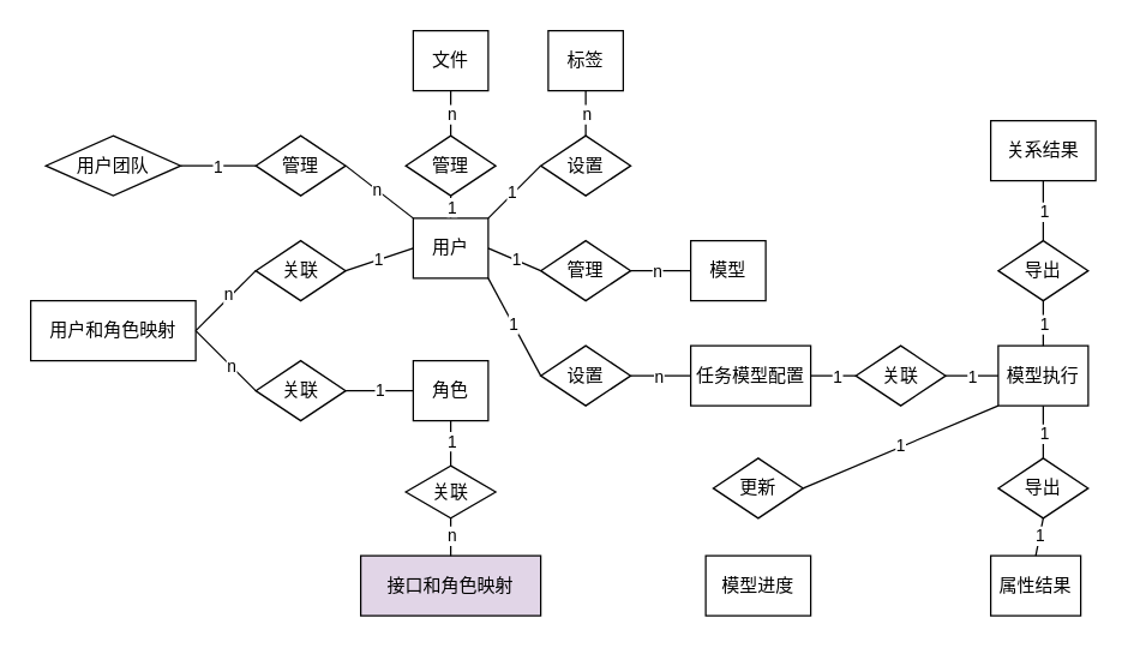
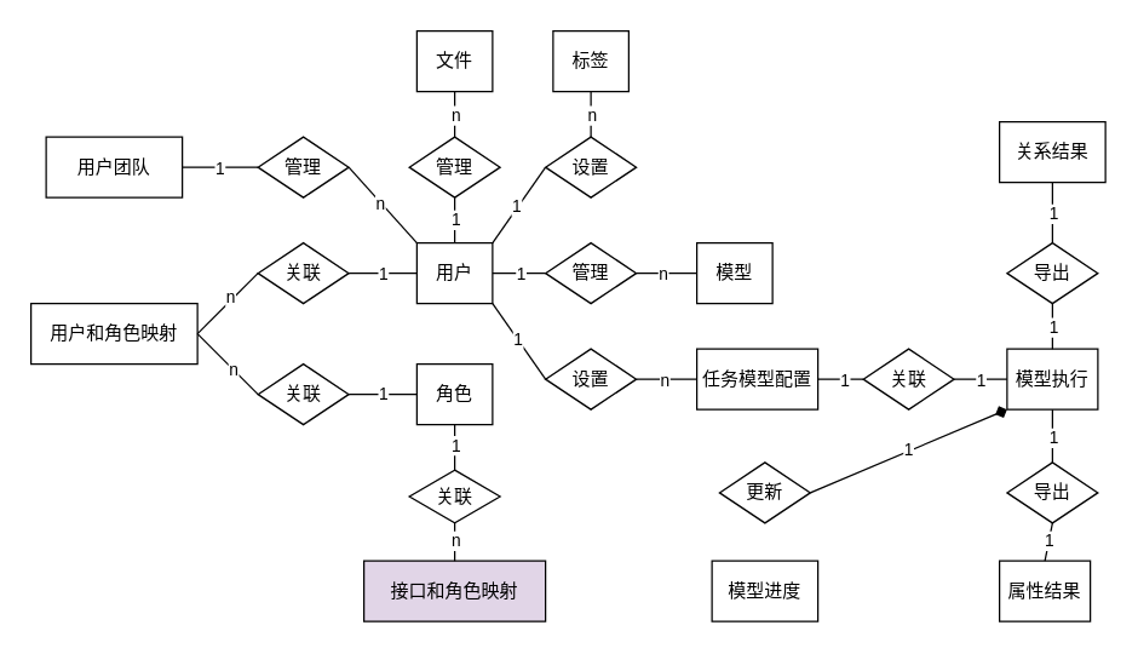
  <mxCell id="0" />
  <mxCell id="1" parent="0" />
  <mxCell id="2" value="模型进度" style="rounded=0;whiteSpace=wrap;html=1;" vertex="1" parent="1"><mxGeometry x="470" y="370" width="70" height="40" as="geometry" /></mxCell>
  <mxCell id="3" value="模型" style="rounded=0;whiteSpace=wrap;html=1;" vertex="1" parent="1"><mxGeometry x="460" y="160" width="50" height="40" as="geometry" /></mxCell>
  <mxCell id="4" value="模型执行" style="rounded=0;whiteSpace=wrap;html=1;" vertex="1" parent="1"><mxGeometry x="665" y="230" width="60" height="40" as="geometry" /></mxCell>
  <mxCell id="5" value="任务模型配置" style="rounded=0;whiteSpace=wrap;html=1;" vertex="1" parent="1"><mxGeometry x="460" y="230" width="80" height="40" as="geometry" /></mxCell>
  <mxCell id="6" value="关系结果" style="rounded=0;whiteSpace=wrap;html=1;" vertex="1" parent="1"><mxGeometry x="660" y="80" width="70" height="40" as="geometry" /></mxCell>
  <mxCell id="7" value="属性结果" style="rounded=0;whiteSpace=wrap;html=1;" vertex="1" parent="1"><mxGeometry x="660" y="370" width="60" height="40" as="geometry" /></mxCell>
  <mxCell id="8" value="标签" style="rounded=0;whiteSpace=wrap;html=1;" vertex="1" parent="1"><mxGeometry x="365" y="20" width="50" height="40" as="geometry" /></mxCell>
  <mxCell id="9" value="文件" style="rounded=0;whiteSpace=wrap;html=1;" vertex="1" parent="1"><mxGeometry x="275" y="20" width="50" height="40" as="geometry" /></mxCell>
- <mxCell id="10" value="用户团队" style="rhombus;whiteSpace=wrap;html=1;" vertex="1" parent="1"><mxGeometry x="30" y="90" width="90" height="40" as="geometry" /></mxCell>
+ <mxCell id="10" value="用户团队" style="rounded=0;whiteSpace=wrap;html=1;" vertex="1" parent="1"><mxGeometry x="30" y="90" width="90" height="40" as="geometry" /></mxCell>
  <mxCell id="11" value="用户和角色映射" style="rounded=0;whiteSpace=wrap;html=1;" vertex="1" parent="1"><mxGeometry x="20" y="200" width="110" height="40" as="geometry" /></mxCell>
  <mxCell id="12" value="接口和角色映射" style="rounded=0;whiteSpace=wrap;html=1;fillColor=#e1d5e7;" vertex="1" parent="1"><mxGeometry x="240" y="370" width="120" height="40" as="geometry" /></mxCell>
  <mxCell id="13" value="角色" style="rounded=0;whiteSpace=wrap;html=1;" vertex="1" parent="1"><mxGeometry x="275" y="240" width="50" height="40" as="geometry" /></mxCell>
- <mxCell id="14" value="用户" style="rounded=0;whiteSpace=wrap;html=1;" vertex="1" parent="1"><mxGeometry x="275" y="145" width="50" height="40" as="geometry" /></mxCell>
+ <mxCell id="14" value="用户" style="rounded=0;whiteSpace=wrap;html=1;" vertex="1" parent="1"><mxGeometry x="275" y="160" width="50" height="40" as="geometry" /></mxCell>
  <mxCell id="15" value="关联" style="rhombus;whiteSpace=wrap;html=1;" vertex="1" parent="1"><mxGeometry x="170" y="160" width="60" height="40" as="geometry" /></mxCell>
  <mxCell id="16" value="关联" style="rhombus;whiteSpace=wrap;html=1;" vertex="1" parent="1"><mxGeometry x="170" y="240" width="60" height="40" as="geometry" /></mxCell>
  <mxCell id="17" value="" style="endArrow=none;html=1;rounded=0;exitX=1;exitY=0.5;exitDx=0;exitDy=0;entryX=0;entryY=0.5;entryDx=0;entryDy=0;" edge="1" parent="1" source="11" target="15"><mxGeometry width="50" height="50" relative="1" as="geometry"><mxPoint x="320" y="250" as="sourcePoint" /><mxPoint x="370" y="200" as="targetPoint" /></mxGeometry></mxCell>
  <mxCell id="18" value="n" style="edgeLabel;html=1;align=center;verticalAlign=middle;resizable=0;points=[];" vertex="1" connectable="0" parent="17"><mxGeometry x="0.171" y="2" relative="1" as="geometry"><mxPoint as="offset" /></mxGeometry></mxCell>
  <mxCell id="19" value="" style="endArrow=none;html=1;rounded=0;exitX=1;exitY=0.5;exitDx=0;exitDy=0;entryX=0;entryY=0.5;entryDx=0;entryDy=0;" edge="1" parent="1" source="11" target="16"><mxGeometry width="50" height="50" relative="1" as="geometry"><mxPoint x="140" y="220" as="sourcePoint" /><mxPoint x="210" y="165" as="targetPoint" /></mxGeometry></mxCell>
  <mxCell id="20" value="n" style="edgeLabel;html=1;align=center;verticalAlign=middle;resizable=0;points=[];" vertex="1" connectable="0" parent="19"><mxGeometry x="0.175" relative="1" as="geometry"><mxPoint as="offset" /></mxGeometry></mxCell>
  <mxCell id="21" value="" style="endArrow=none;html=1;rounded=0;exitX=1;exitY=0.5;exitDx=0;exitDy=0;entryX=0;entryY=0.5;entryDx=0;entryDy=0;" edge="1" parent="1" source="15" target="14"><mxGeometry width="50" height="50" relative="1" as="geometry"><mxPoint x="140" y="230" as="sourcePoint" /><mxPoint x="210" y="165" as="targetPoint" /></mxGeometry></mxCell>
  <mxCell id="22" value="1" style="edgeLabel;html=1;align=center;verticalAlign=middle;resizable=0;points=[];" vertex="1" connectable="0" parent="21"><mxGeometry x="-0.043" relative="1" as="geometry"><mxPoint as="offset" /></mxGeometry></mxCell>
  <mxCell id="23" value="" style="endArrow=none;html=1;rounded=0;exitX=1;exitY=0.5;exitDx=0;exitDy=0;entryX=0;entryY=0.5;entryDx=0;entryDy=0;" edge="1" parent="1" source="16" target="13"><mxGeometry width="50" height="50" relative="1" as="geometry"><mxPoint x="320" y="165" as="sourcePoint" /><mxPoint x="370" y="165" as="targetPoint" /></mxGeometry></mxCell>
  <mxCell id="24" value="1" style="edgeLabel;html=1;align=center;verticalAlign=middle;resizable=0;points=[];" vertex="1" connectable="0" parent="23"><mxGeometry x="-0.043" y="1" relative="1" as="geometry"><mxPoint as="offset" /></mxGeometry></mxCell>
  <mxCell id="25" value="" style="endArrow=none;html=1;rounded=0;entryX=0.5;entryY=0;entryDx=0;entryDy=0;" edge="1" parent="1" source="27" target="12"><mxGeometry width="50" height="50" relative="1" as="geometry"><mxPoint x="235" y="265" as="sourcePoint" /><mxPoint x="285" y="265" as="targetPoint" /></mxGeometry></mxCell>
  <mxCell id="26" value="n" style="edgeLabel;html=1;align=center;verticalAlign=middle;resizable=0;points=[];" vertex="1" connectable="0" parent="25"><mxGeometry x="-0.124" relative="1" as="geometry"><mxPoint as="offset" /></mxGeometry></mxCell>
  <mxCell id="27" value="关联" style="rhombus;whiteSpace=wrap;html=1;" vertex="1" parent="1"><mxGeometry x="270" y="310" width="60" height="35" as="geometry" /></mxCell>
  <mxCell id="28" value="" style="endArrow=none;html=1;rounded=0;entryX=0.5;entryY=0;entryDx=0;entryDy=0;exitX=0.5;exitY=1;exitDx=0;exitDy=0;" edge="1" parent="1" source="13" target="27"><mxGeometry width="50" height="50" relative="1" as="geometry"><mxPoint x="390" y="405" as="sourcePoint" /><mxPoint x="390" y="430" as="targetPoint" /></mxGeometry></mxCell>
  <mxCell id="29" value="1" style="edgeLabel;html=1;align=center;verticalAlign=middle;resizable=0;points=[];" vertex="1" connectable="0" parent="28"><mxGeometry x="-0.117" relative="1" as="geometry"><mxPoint as="offset" /></mxGeometry></mxCell>
  <mxCell id="30" value="管理" style="rhombus;whiteSpace=wrap;html=1;" vertex="1" parent="1"><mxGeometry x="360" y="160" width="60" height="40" as="geometry" /></mxCell>
  <mxCell id="31" value="管理" style="rhombus;whiteSpace=wrap;html=1;" vertex="1" parent="1"><mxGeometry x="270" y="90" width="60" height="40" as="geometry" /></mxCell>
  <mxCell id="32" value="" style="endArrow=none;html=1;rounded=0;exitX=1;exitY=0.5;exitDx=0;exitDy=0;entryX=0;entryY=0.5;entryDx=0;entryDy=0;" edge="1" parent="1" source="14" target="30"><mxGeometry width="50" height="50" relative="1" as="geometry"><mxPoint x="350" y="210" as="sourcePoint" /><mxPoint x="395" y="210" as="targetPoint" /></mxGeometry></mxCell>
  <mxCell id="33" value="1" style="edgeLabel;html=1;align=center;verticalAlign=middle;resizable=0;points=[];" vertex="1" connectable="0" parent="32"><mxGeometry x="0.049" relative="1" as="geometry"><mxPoint as="offset" /></mxGeometry></mxCell>
  <mxCell id="34" value="" style="endArrow=none;html=1;rounded=0;exitX=1;exitY=0.5;exitDx=0;exitDy=0;entryX=0;entryY=0.5;entryDx=0;entryDy=0;" edge="1" parent="1" source="30" target="3"><mxGeometry width="50" height="50" relative="1" as="geometry"><mxPoint x="425" y="200" as="sourcePoint" /><mxPoint x="460" y="200" as="targetPoint" /></mxGeometry></mxCell>
  <mxCell id="35" value="n" style="edgeLabel;html=1;align=center;verticalAlign=middle;resizable=0;points=[];" vertex="1" connectable="0" parent="34"><mxGeometry x="-0.153" relative="1" as="geometry"><mxPoint as="offset" /></mxGeometry></mxCell>
  <mxCell id="36" value="" style="endArrow=none;html=1;rounded=0;exitX=0.5;exitY=1;exitDx=0;exitDy=0;" edge="1" parent="1" source="31" target="14"><mxGeometry width="50" height="50" relative="1" as="geometry"><mxPoint x="335" y="190" as="sourcePoint" /><mxPoint x="370" y="190" as="targetPoint" /></mxGeometry></mxCell>
  <mxCell id="37" value="1" style="edgeLabel;html=1;align=center;verticalAlign=middle;resizable=0;points=[];" vertex="1" connectable="0" parent="36"><mxGeometry x="-0.063" relative="1" as="geometry"><mxPoint as="offset" /></mxGeometry></mxCell>
  <mxCell id="38" value="" style="endArrow=none;html=1;rounded=0;exitX=0.5;exitY=1;exitDx=0;exitDy=0;entryX=0.5;entryY=0;entryDx=0;entryDy=0;" edge="1" parent="1" source="9" target="31"><mxGeometry width="50" height="50" relative="1" as="geometry"><mxPoint x="310" y="140" as="sourcePoint" /><mxPoint x="300" y="100" as="targetPoint" /></mxGeometry></mxCell>
  <mxCell id="39" value="n" style="edgeLabel;html=1;align=center;verticalAlign=middle;resizable=0;points=[];" vertex="1" connectable="0" parent="38"><mxGeometry x="-0.009" relative="1" as="geometry"><mxPoint as="offset" /></mxGeometry></mxCell>
  <mxCell id="40" value="设置" style="rhombus;whiteSpace=wrap;html=1;" vertex="1" parent="1"><mxGeometry x="360" y="90" width="60" height="40" as="geometry" /></mxCell>
  <mxCell id="41" value="" style="endArrow=none;html=1;rounded=0;exitX=0;exitY=0.5;exitDx=0;exitDy=0;entryX=1;entryY=0;entryDx=0;entryDy=0;" edge="1" parent="1" source="40" target="14"><mxGeometry width="50" height="50" relative="1" as="geometry"><mxPoint x="310" y="140" as="sourcePoint" /><mxPoint x="310" y="170" as="targetPoint" /></mxGeometry></mxCell>
  <mxCell id="42" value="1" style="edgeLabel;html=1;align=center;verticalAlign=middle;resizable=0;points=[];" vertex="1" connectable="0" parent="41"><mxGeometry x="0.05" y="-1" relative="1" as="geometry"><mxPoint as="offset" /></mxGeometry></mxCell>
  <mxCell id="43" value="" style="endArrow=none;html=1;rounded=0;exitX=0.5;exitY=1;exitDx=0;exitDy=0;entryX=0.5;entryY=0;entryDx=0;entryDy=0;" edge="1" parent="1" source="8" target="40"><mxGeometry width="50" height="50" relative="1" as="geometry"><mxPoint x="310" y="70" as="sourcePoint" /><mxPoint x="310" y="100" as="targetPoint" /></mxGeometry></mxCell>
  <mxCell id="44" value="n" style="edgeLabel;html=1;align=center;verticalAlign=middle;resizable=0;points=[];" vertex="1" connectable="0" parent="43"><mxGeometry x="0.027" relative="1" as="geometry"><mxPoint as="offset" /></mxGeometry></mxCell>
  <mxCell id="45" value="" style="endArrow=none;html=1;rounded=0;entryX=1;entryY=1;entryDx=0;entryDy=0;exitX=0;exitY=0.5;exitDx=0;exitDy=0;" edge="1" parent="1" source="47" target="14"><mxGeometry width="50" height="50" relative="1" as="geometry"><mxPoint x="390" y="250" as="sourcePoint" /><mxPoint x="330" y="200" as="targetPoint" /></mxGeometry></mxCell>
  <mxCell id="46" value="1" style="edgeLabel;html=1;align=center;verticalAlign=middle;resizable=0;points=[];" vertex="1" connectable="0" parent="45"><mxGeometry x="0.047" relative="1" as="geometry"><mxPoint as="offset" /></mxGeometry></mxCell>
  <mxCell id="47" value="设置" style="rhombus;whiteSpace=wrap;html=1;" vertex="1" parent="1"><mxGeometry x="360" y="230" width="60" height="40" as="geometry" /></mxCell>
  <mxCell id="48" value="" style="endArrow=none;html=1;rounded=0;exitX=1;exitY=0.5;exitDx=0;exitDy=0;entryX=0;entryY=0.5;entryDx=0;entryDy=0;" edge="1" parent="1" source="47" target="5"><mxGeometry width="50" height="50" relative="1" as="geometry"><mxPoint x="430" y="190" as="sourcePoint" /><mxPoint x="470" y="190" as="targetPoint" /></mxGeometry></mxCell>
  <mxCell id="49" value="n" style="edgeLabel;html=1;align=center;verticalAlign=middle;resizable=0;points=[];" vertex="1" connectable="0" parent="48"><mxGeometry x="-0.077" relative="1" as="geometry"><mxPoint as="offset" /></mxGeometry></mxCell>
  <mxCell id="50" value="更新" style="rhombus;whiteSpace=wrap;html=1;" vertex="1" parent="1"><mxGeometry x="475" y="305" width="60" height="40" as="geometry" /></mxCell>
  <mxCell id="51" value="导出" style="rhombus;whiteSpace=wrap;html=1;" vertex="1" parent="1"><mxGeometry x="665" y="305" width="60" height="40" as="geometry" /></mxCell>
  <mxCell id="52" value="导出" style="rhombus;whiteSpace=wrap;html=1;" vertex="1" parent="1"><mxGeometry x="665" y="160" width="60" height="40" as="geometry" /></mxCell>
  <mxCell id="53" value="" style="endArrow=none;html=1;rounded=0;exitX=0.5;exitY=1;exitDx=0;exitDy=0;entryX=0.5;entryY=0;entryDx=0;entryDy=0;" edge="1" parent="1" source="51" target="7"><mxGeometry width="50" height="50" relative="1" as="geometry"><mxPoint x="775" y="350" as="sourcePoint" /><mxPoint x="815" y="350" as="targetPoint" /></mxGeometry></mxCell>
  <mxCell id="54" value="1" style="edgeLabel;html=1;align=center;verticalAlign=middle;resizable=0;points=[];" vertex="1" connectable="0" parent="53"><mxGeometry x="-0.076" relative="1" as="geometry"><mxPoint as="offset" /></mxGeometry></mxCell>
  <mxCell id="55" value="" style="endArrow=none;html=1;rounded=0;exitX=0.5;exitY=0;exitDx=0;exitDy=0;entryX=0.5;entryY=1;entryDx=0;entryDy=0;" edge="1" parent="1" source="51" target="4"><mxGeometry width="50" height="50" relative="1" as="geometry"><mxPoint x="505" y="200" as="sourcePoint" /><mxPoint x="545" y="200" as="targetPoint" /></mxGeometry></mxCell>
  <mxCell id="56" value="1" style="edgeLabel;html=1;align=center;verticalAlign=middle;resizable=0;points=[];" vertex="1" connectable="0" parent="55"><mxGeometry x="-0.043" relative="1" as="geometry"><mxPoint as="offset" /></mxGeometry></mxCell>
  <mxCell id="57" value="" style="endArrow=none;html=1;rounded=0;entryX=0.5;entryY=1;entryDx=0;entryDy=0;" edge="1" parent="1" source="4" target="52"><mxGeometry width="50" height="50" relative="1" as="geometry"><mxPoint x="515" y="210" as="sourcePoint" /><mxPoint x="555" y="210" as="targetPoint" /></mxGeometry></mxCell>
  <mxCell id="58" value="1" style="edgeLabel;html=1;align=center;verticalAlign=middle;resizable=0;points=[];" vertex="1" connectable="0" parent="57"><mxGeometry x="-0.003" relative="1" as="geometry"><mxPoint as="offset" /></mxGeometry></mxCell>
  <mxCell id="59" value="" style="endArrow=none;html=1;rounded=0;entryX=0.5;entryY=1;entryDx=0;entryDy=0;" edge="1" parent="1" source="52" target="6"><mxGeometry width="50" height="50" relative="1" as="geometry"><mxPoint x="525" y="220" as="sourcePoint" /><mxPoint x="565" y="220" as="targetPoint" /></mxGeometry></mxCell>
  <mxCell id="60" value="1" style="edgeLabel;html=1;align=center;verticalAlign=middle;resizable=0;points=[];" vertex="1" connectable="0" parent="59"><mxGeometry x="0.003" relative="1" as="geometry"><mxPoint as="offset" /></mxGeometry></mxCell>
- <mxCell id="61" value="" style="endArrow=none;html=1;rounded=0;exitX=1;exitY=0.5;exitDx=0;exitDy=0;entryX=0;entryY=1;entryDx=0;entryDy=0;" edge="1" parent="1" source="50" target="4"><mxGeometry width="50" height="50" relative="1" as="geometry"><mxPoint x="640" y="315" as="sourcePoint" /><mxPoint x="640" y="280" as="targetPoint" /></mxGeometry></mxCell>
+ <mxCell id="61" value="" style="endArrow=diamond;html=1;rounded=0;exitX=1;exitY=0.5;exitDx=0;exitDy=0;entryX=0;entryY=1;entryDx=0;entryDy=0;" edge="1" parent="1" source="50" target="4"><mxGeometry width="50" height="50" relative="1" as="geometry"><mxPoint x="640" y="315" as="sourcePoint" /><mxPoint x="640" y="280" as="targetPoint" /></mxGeometry></mxCell>
  <mxCell id="62" value="1" style="edgeLabel;html=1;align=center;verticalAlign=middle;resizable=0;points=[];" vertex="1" connectable="0" parent="61"><mxGeometry x="-0.012" y="1" relative="1" as="geometry"><mxPoint as="offset" /></mxGeometry></mxCell>
  <mxCell id="63" value="关联" style="rhombus;whiteSpace=wrap;html=1;" vertex="1" parent="1"><mxGeometry x="570" y="230" width="60" height="40" as="geometry" /></mxCell>
  <mxCell id="64" value="" style="endArrow=none;html=1;rounded=0;entryX=1;entryY=0.5;entryDx=0;entryDy=0;exitX=0;exitY=0.5;exitDx=0;exitDy=0;" edge="1" parent="1" source="63" target="5"><mxGeometry width="50" height="50" relative="1" as="geometry"><mxPoint x="705" y="170" as="sourcePoint" /><mxPoint x="705" y="130" as="targetPoint" /></mxGeometry></mxCell>
  <mxCell id="65" value="1" style="edgeLabel;html=1;align=center;verticalAlign=middle;resizable=0;points=[];" vertex="1" connectable="0" parent="64"><mxGeometry x="-0.104" relative="1" as="geometry"><mxPoint as="offset" /></mxGeometry></mxCell>
  <mxCell id="66" value="" style="endArrow=none;html=1;rounded=0;exitX=0;exitY=0.5;exitDx=0;exitDy=0;" edge="1" parent="1" source="4"><mxGeometry width="50" height="50" relative="1" as="geometry"><mxPoint x="580" y="260" as="sourcePoint" /><mxPoint x="630" y="250" as="targetPoint" /></mxGeometry></mxCell>
  <mxCell id="67" value="1" style="edgeLabel;html=1;align=center;verticalAlign=middle;resizable=0;points=[];" vertex="1" connectable="0" parent="66"><mxGeometry x="0.021" relative="1" as="geometry"><mxPoint as="offset" /></mxGeometry></mxCell>
  <mxCell id="68" value="管理" style="rhombus;whiteSpace=wrap;html=1;" vertex="1" parent="1"><mxGeometry x="170" y="90" width="60" height="40" as="geometry" /></mxCell>
  <mxCell id="69" value="" style="endArrow=none;html=1;rounded=0;entryX=1;entryY=0.5;entryDx=0;entryDy=0;exitX=0;exitY=0.5;exitDx=0;exitDy=0;" edge="1" parent="1" source="68" target="10"><mxGeometry width="50" height="50" relative="1" as="geometry"><mxPoint x="310" y="290" as="sourcePoint" /><mxPoint x="310" y="320" as="targetPoint" /></mxGeometry></mxCell>
  <mxCell id="70" value="1" style="edgeLabel;html=1;align=center;verticalAlign=middle;resizable=0;points=[];" vertex="1" connectable="0" parent="69"><mxGeometry x="0.046" relative="1" as="geometry"><mxPoint as="offset" /></mxGeometry></mxCell>
  <mxCell id="71" value="" style="endArrow=none;html=1;rounded=0;exitX=0;exitY=0;exitDx=0;exitDy=0;" edge="1" parent="1" source="14"><mxGeometry width="50" height="50" relative="1" as="geometry"><mxPoint x="85" y="330" as="sourcePoint" /><mxPoint x="230" y="110" as="targetPoint" /></mxGeometry></mxCell>
  <mxCell id="72" value="n" style="edgeLabel;html=1;align=center;verticalAlign=middle;resizable=0;points=[];" vertex="1" connectable="0" parent="71"><mxGeometry x="0.075" relative="1" as="geometry"><mxPoint as="offset" /></mxGeometry></mxCell>
